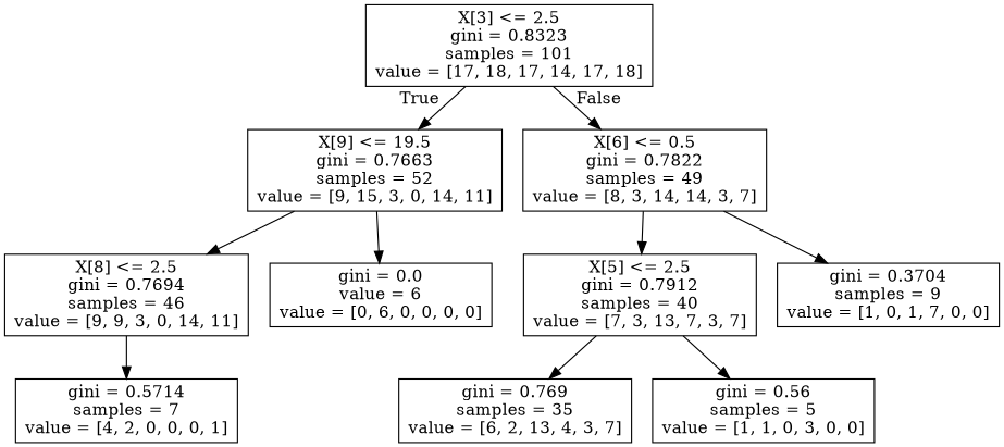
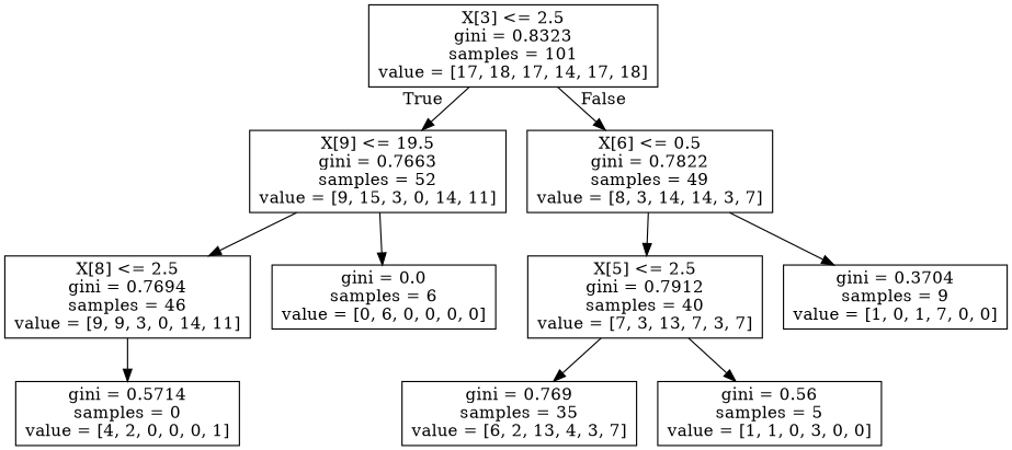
  digraph {
    node [shape=box]
    n1 [label="X[3] <= 2.5\ngini = 0.8323\nsamples = 101\nvalue = [17, 18, 17, 14, 17, 18]"]
    n2 [label="X[9] <= 19.5\ngini = 0.7663\nsamples = 52\nvalue = [9, 15, 3, 0, 14, 11]"]
    n3 [label="X[6] <= 0.5\ngini = 0.7822\nsamples = 49\nvalue = [8, 3, 14, 14, 3, 7]"]
    n4 [label="X[8] <= 2.5\ngini = 0.7694\nsamples = 46\nvalue = [9, 9, 3, 0, 14, 11]"]
-   n5 [label="gini = 0.0\nvalue = 6\nvalue = [0, 6, 0, 0, 0, 0]"]
+   n5 [label="gini = 0.0\nsamples = 6\nvalue = [0, 6, 0, 0, 0, 0]"]
    n6 [label="X[5] <= 2.5\ngini = 0.7912\nsamples = 40\nvalue = [7, 3, 13, 7, 3, 7]"]
    n7 [label="gini = 0.3704\nsamples = 9\nvalue = [1, 0, 1, 7, 0, 0]"]
-   n8 [label="gini = 0.5714\nsamples = 7\nvalue = [4, 2, 0, 0, 0, 1]"]
+   n8 [label="gini = 0.5714\nsamples = 0\nvalue = [4, 2, 0, 0, 0, 1]"]
    n9 [label="gini = 0.769\nsamples = 35\nvalue = [6, 2, 13, 4, 3, 7]"]
    n10 [label="gini = 0.56\nsamples = 5\nvalue = [1, 1, 0, 3, 0, 0]"]
    n1 -> n2 [headlabel=True labelangle=45 labeldistance=2.5]
    n1 -> n3 [headlabel=False labelangle=-45 labeldistance=2.5]
    n2 -> n4
    n2 -> n5
    n3 -> n6
    n3 -> n7
    n4 -> n8
    n6 -> n9
    n6 -> n10
  }
